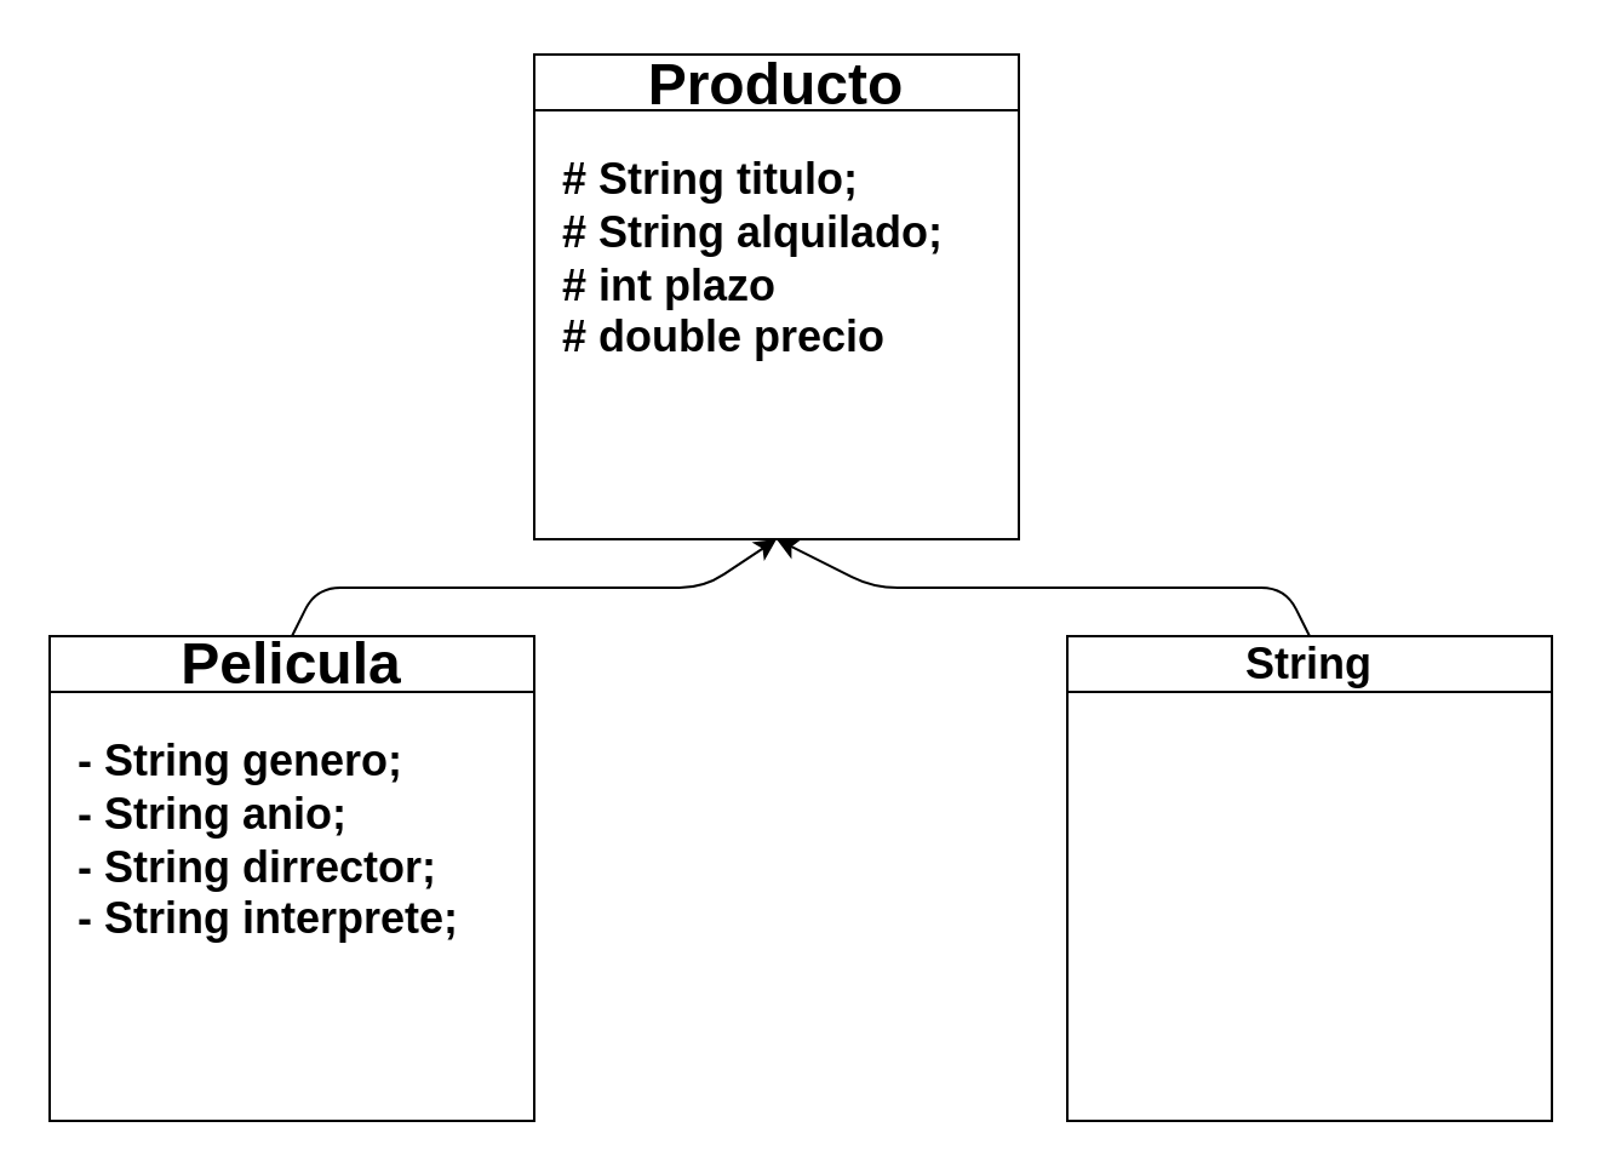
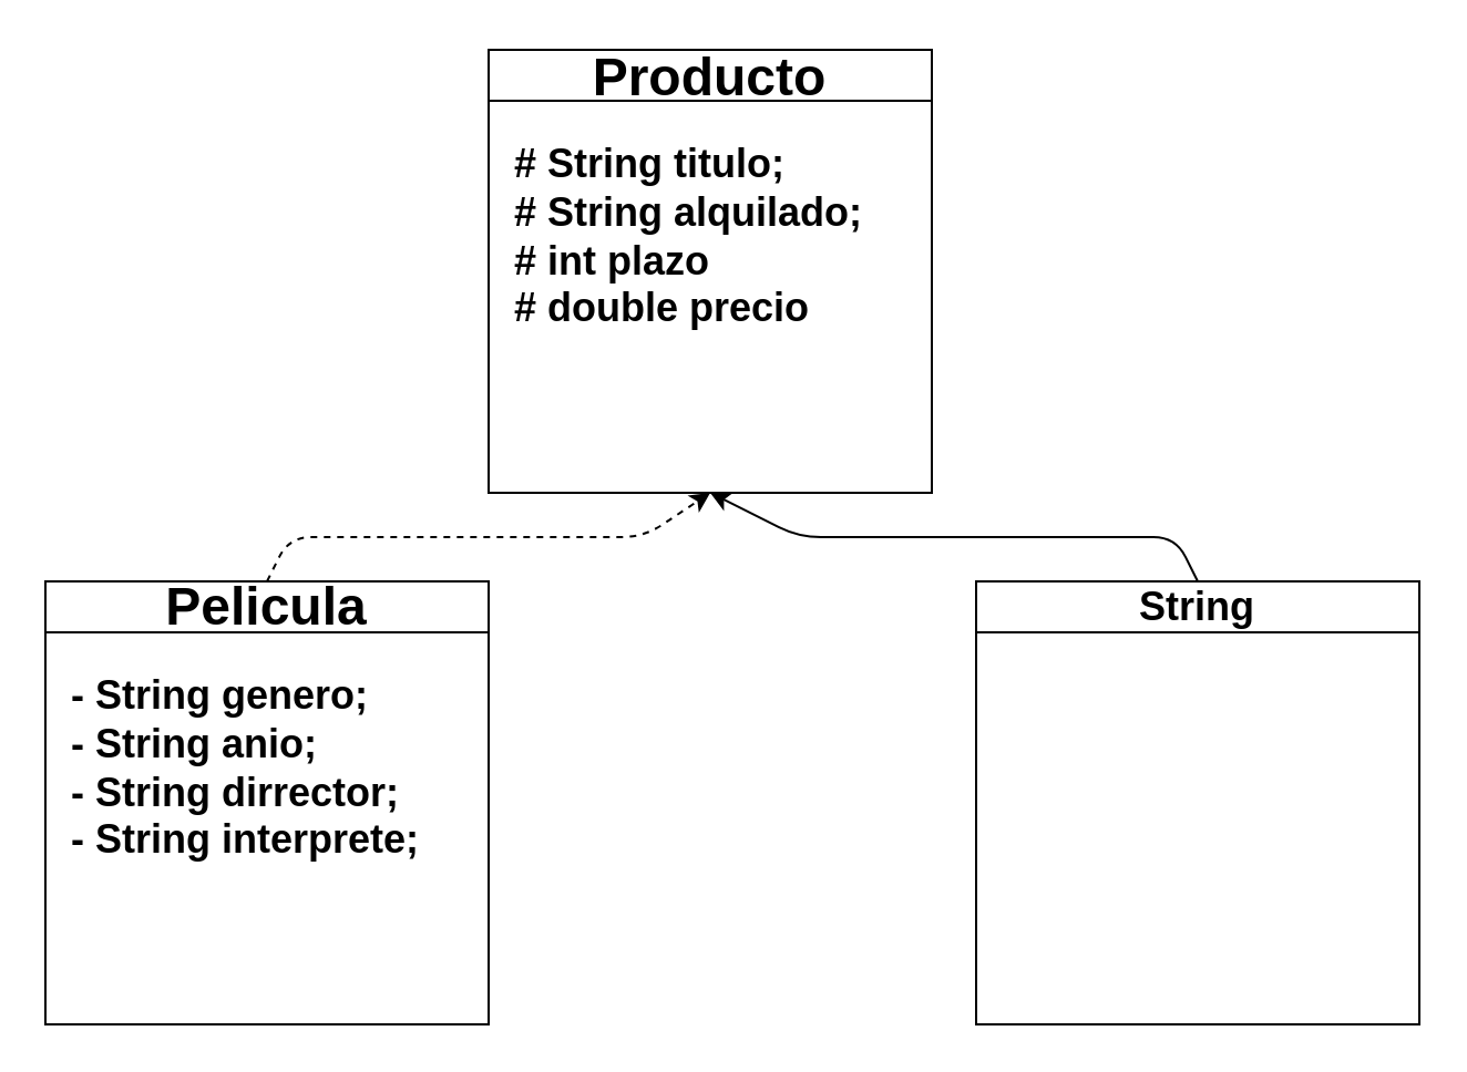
  <mxCell id="0" />
  <mxCell id="1" parent="0" />
  <mxCell id="2" value="&lt;h1 style=&quot;line-height: 150%;&quot;&gt;Producto&lt;/h1&gt;" style="swimlane;whiteSpace=wrap;html=1;" vertex="1" parent="1"><mxGeometry x="220" y="20" width="200" height="200" as="geometry" /></mxCell>
  <mxCell id="3" value="&lt;h2&gt;# String titulo;&amp;nbsp;&lt;br&gt;# String alquilado;&lt;br&gt;# int plazo&lt;br&gt;# double precio&lt;/h2&gt;" style="text;html=1;align=left;verticalAlign=middle;resizable=0;points=[];autosize=1;strokeColor=none;fillColor=none;" vertex="1" parent="2"><mxGeometry x="10" y="20" width="180" height="130" as="geometry" /></mxCell>
- <mxCell id="4" style="edgeStyle=none;html=1;exitX=0.5;exitY=0;exitDx=0;exitDy=0;entryX=0.5;entryY=1;entryDx=0;entryDy=0;" edge="1" parent="1" source="5" target="2"><mxGeometry relative="1" as="geometry"><Array as="points"><mxPoint x="130" y="240" /><mxPoint x="290" y="240" /></Array></mxGeometry></mxCell>
+ <mxCell id="4" style="edgeStyle=none;html=1;exitX=0.5;exitY=0;exitDx=0;exitDy=0;entryX=0.5;entryY=1;entryDx=0;entryDy=0;dashed=1;" edge="1" parent="1" source="5" target="2"><mxGeometry relative="1" as="geometry"><Array as="points"><mxPoint x="130" y="240" /><mxPoint x="290" y="240" /></Array></mxGeometry></mxCell>
  <mxCell id="5" value="&lt;h1&gt;Pelicula&lt;/h1&gt;" style="swimlane;whiteSpace=wrap;html=1;" vertex="1" parent="1"><mxGeometry x="20" y="260" width="200" height="200" as="geometry" /></mxCell>
  <mxCell id="6" value="&lt;h2&gt;- String genero;&lt;br&gt;- String anio;&lt;br&gt;- String dirrector;&lt;br&gt;- String interprete;&lt;/h2&gt;" style="text;html=1;align=left;verticalAlign=middle;resizable=0;points=[];autosize=1;strokeColor=none;fillColor=none;" vertex="1" parent="5"><mxGeometry x="10" y="20" width="180" height="130" as="geometry" /></mxCell>
  <mxCell id="7" style="edgeStyle=none;html=1;exitX=0.5;exitY=0;exitDx=0;exitDy=0;entryX=0.5;entryY=1;entryDx=0;entryDy=0;" edge="1" parent="1" source="8" target="2"><mxGeometry relative="1" as="geometry"><Array as="points"><mxPoint x="530" y="240" /><mxPoint x="360" y="240" /></Array></mxGeometry></mxCell>
  <mxCell id="8" value="&lt;h2&gt;String&lt;/h2&gt;" style="swimlane;whiteSpace=wrap;html=1;startSize=23;" vertex="1" parent="1"><mxGeometry x="440" y="260" width="200" height="200" as="geometry" /></mxCell>
